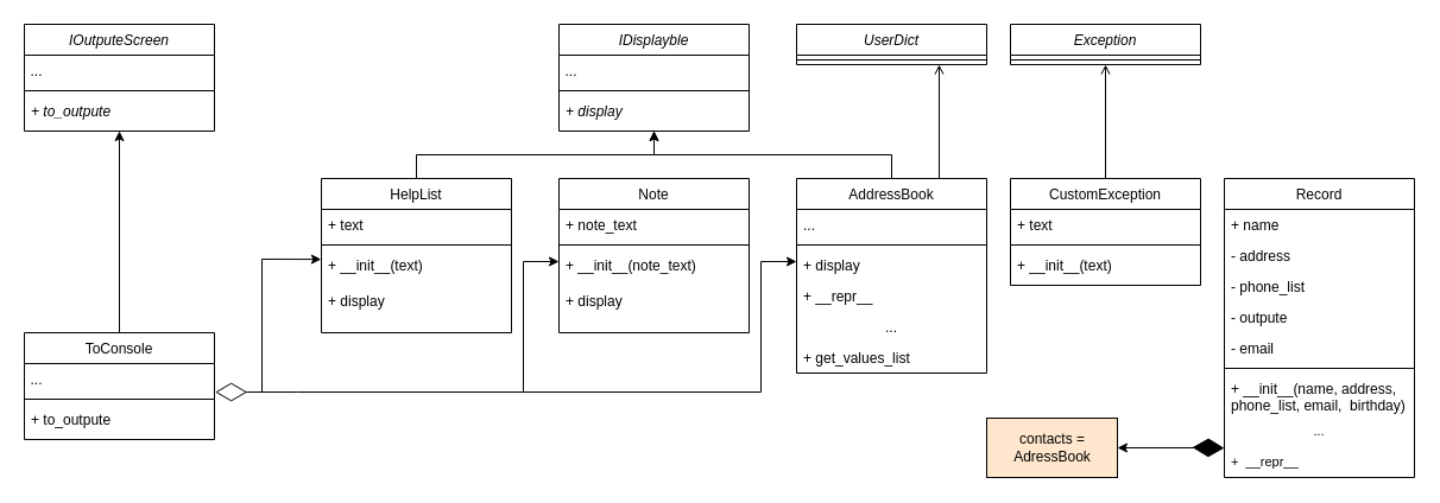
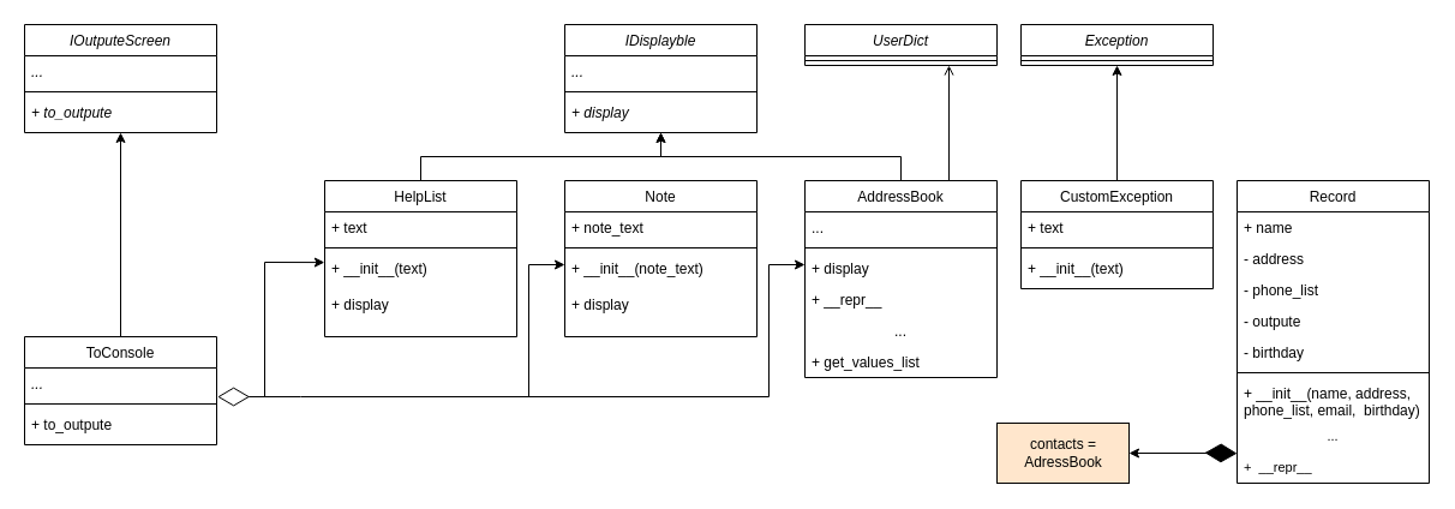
  <mxCell id="0" />
  <mxCell id="1" parent="0" />
  <mxCell id="2" style="edgeStyle=orthogonalEdgeStyle;rounded=0;orthogonalLoop=1;jettySize=auto;html=1;exitX=0.5;exitY=0;exitDx=0;exitDy=0;entryX=0.5;entryY=1;entryDx=0;entryDy=0;" edge="1" parent="1" source="4" target="25"><mxGeometry relative="1" as="geometry" /></mxCell>
  <mxCell id="3" style="edgeStyle=orthogonalEdgeStyle;rounded=0;orthogonalLoop=1;jettySize=auto;html=1;exitX=0.75;exitY=0;exitDx=0;exitDy=0;entryX=0.75;entryY=1;entryDx=0;entryDy=0;fontSize=11;endArrow=open;" edge="1" parent="1" source="4" target="45"><mxGeometry relative="1" as="geometry" /></mxCell>
  <mxCell id="4" value="AddressBook" style="swimlane;fontStyle=0;align=center;verticalAlign=top;childLayout=stackLayout;horizontal=1;startSize=26;horizontalStack=0;resizeParent=1;resizeLast=0;collapsible=1;marginBottom=0;rounded=0;shadow=0;strokeWidth=1;" parent="1" vertex="1"><mxGeometry x="670" y="150" width="160" height="164" as="geometry"><mxRectangle x="220" y="120" width="160" height="26" as="alternateBounds" /></mxGeometry></mxCell>
  <mxCell id="5" value="..." style="text;align=left;verticalAlign=top;spacingLeft=4;spacingRight=4;overflow=hidden;rotatable=0;points=[[0,0.5],[1,0.5]];portConstraint=eastwest;" parent="4" vertex="1"><mxGeometry y="26" width="160" height="26" as="geometry" /></mxCell>
  <mxCell id="6" value="" style="line;html=1;strokeWidth=1;align=left;verticalAlign=middle;spacingTop=-1;spacingLeft=3;spacingRight=3;rotatable=0;labelPosition=right;points=[];portConstraint=eastwest;" parent="4" vertex="1"><mxGeometry y="52" width="160" height="8" as="geometry" /></mxCell>
  <mxCell id="7" value="+ display" style="text;align=left;verticalAlign=top;spacingLeft=4;spacingRight=4;overflow=hidden;rotatable=0;points=[[0,0.5],[1,0.5]];portConstraint=eastwest;rounded=0;shadow=0;html=0;" vertex="1" parent="4"><mxGeometry y="60" width="160" height="26" as="geometry" /></mxCell>
  <mxCell id="8" value="+ __repr__" style="text;align=left;verticalAlign=top;spacingLeft=4;spacingRight=4;overflow=hidden;rotatable=0;points=[[0,0.5],[1,0.5]];portConstraint=eastwest;rounded=0;shadow=0;html=0;" vertex="1" parent="4"><mxGeometry y="86" width="160" height="26" as="geometry" /></mxCell>
  <mxCell id="9" value="..." style="text;align=center;verticalAlign=top;spacingLeft=4;spacingRight=4;overflow=hidden;rotatable=0;points=[[0,0.5],[1,0.5]];portConstraint=eastwest;rounded=0;shadow=0;html=0;" vertex="1" parent="4"><mxGeometry y="112" width="160" height="26" as="geometry" /></mxCell>
  <mxCell id="10" value="+ get_values_list" style="text;align=left;verticalAlign=top;spacingLeft=4;spacingRight=4;overflow=hidden;rotatable=0;points=[[0,0.5],[1,0.5]];portConstraint=eastwest;" parent="4" vertex="1"><mxGeometry y="138" width="160" height="26" as="geometry" /></mxCell>
  <mxCell id="11" value="IOutputeScreen" style="swimlane;fontStyle=2;align=center;verticalAlign=top;childLayout=stackLayout;horizontal=1;startSize=26;horizontalStack=0;resizeParent=1;resizeLast=0;collapsible=1;marginBottom=0;rounded=0;shadow=0;strokeWidth=1;" parent="1" vertex="1"><mxGeometry x="20" y="20" width="160" height="90" as="geometry"><mxRectangle x="550" y="140" width="160" height="26" as="alternateBounds" /></mxGeometry></mxCell>
  <mxCell id="12" value="..." style="text;align=left;verticalAlign=top;spacingLeft=4;spacingRight=4;overflow=hidden;rotatable=0;points=[[0,0.5],[1,0.5]];portConstraint=eastwest;fontStyle=2" parent="11" vertex="1"><mxGeometry y="26" width="160" height="26" as="geometry" /></mxCell>
  <mxCell id="13" value="" style="line;html=1;strokeWidth=1;align=left;verticalAlign=middle;spacingTop=-1;spacingLeft=3;spacingRight=3;rotatable=0;labelPosition=right;points=[];portConstraint=eastwest;" parent="11" vertex="1"><mxGeometry y="52" width="160" height="8" as="geometry" /></mxCell>
  <mxCell id="14" value="+ to_outpute" style="text;align=left;verticalAlign=top;spacingLeft=4;spacingRight=4;overflow=hidden;rotatable=0;points=[[0,0.5],[1,0.5]];portConstraint=eastwest;fontStyle=2" parent="11" vertex="1"><mxGeometry y="60" width="160" height="26" as="geometry" /></mxCell>
  <mxCell id="15" value="Note" style="swimlane;fontStyle=0;align=center;verticalAlign=top;childLayout=stackLayout;horizontal=1;startSize=26;horizontalStack=0;resizeParent=1;resizeLast=0;collapsible=1;marginBottom=0;rounded=0;shadow=0;strokeWidth=1;" vertex="1" parent="1"><mxGeometry x="470" y="150" width="160" height="130" as="geometry"><mxRectangle x="550" y="140" width="160" height="26" as="alternateBounds" /></mxGeometry></mxCell>
  <mxCell id="16" value="+ note_text" style="text;align=left;verticalAlign=top;spacingLeft=4;spacingRight=4;overflow=hidden;rotatable=0;points=[[0,0.5],[1,0.5]];portConstraint=eastwest;" vertex="1" parent="15"><mxGeometry y="26" width="160" height="26" as="geometry" /></mxCell>
  <mxCell id="17" value="" style="line;html=1;strokeWidth=1;align=left;verticalAlign=middle;spacingTop=-1;spacingLeft=3;spacingRight=3;rotatable=0;labelPosition=right;points=[];portConstraint=eastwest;" vertex="1" parent="15"><mxGeometry y="52" width="160" height="8" as="geometry" /></mxCell>
  <mxCell id="18" value="+ __init__(note_text)" style="text;align=left;verticalAlign=top;spacingLeft=4;spacingRight=4;overflow=hidden;rotatable=0;points=[[0,0.5],[1,0.5]];portConstraint=eastwest;" vertex="1" parent="15"><mxGeometry y="60" width="160" height="30" as="geometry" /></mxCell>
  <mxCell id="19" value="+ display" style="text;align=left;verticalAlign=top;spacingLeft=4;spacingRight=4;overflow=hidden;rotatable=0;points=[[0,0.5],[1,0.5]];portConstraint=eastwest;" vertex="1" parent="15"><mxGeometry y="90" width="160" height="30" as="geometry" /></mxCell>
  <mxCell id="20" style="edgeStyle=orthogonalEdgeStyle;rounded=0;orthogonalLoop=1;jettySize=auto;html=1;entryX=0.5;entryY=1;entryDx=0;entryDy=0;fontSize=11;" edge="1" parent="1" source="21" target="11"><mxGeometry relative="1" as="geometry" /></mxCell>
  <mxCell id="21" value="ToConsole" style="swimlane;fontStyle=0;align=center;verticalAlign=top;childLayout=stackLayout;horizontal=1;startSize=26;horizontalStack=0;resizeParent=1;resizeLast=0;collapsible=1;marginBottom=0;rounded=0;shadow=0;strokeWidth=1;" vertex="1" parent="1"><mxGeometry x="20" y="280" width="160" height="90" as="geometry"><mxRectangle x="550" y="140" width="160" height="26" as="alternateBounds" /></mxGeometry></mxCell>
  <mxCell id="22" value="..." style="text;align=left;verticalAlign=top;spacingLeft=4;spacingRight=4;overflow=hidden;rotatable=0;points=[[0,0.5],[1,0.5]];portConstraint=eastwest;fontStyle=2" vertex="1" parent="21"><mxGeometry y="26" width="160" height="26" as="geometry" /></mxCell>
  <mxCell id="23" value="" style="line;html=1;strokeWidth=1;align=left;verticalAlign=middle;spacingTop=-1;spacingLeft=3;spacingRight=3;rotatable=0;labelPosition=right;points=[];portConstraint=eastwest;" vertex="1" parent="21"><mxGeometry y="52" width="160" height="8" as="geometry" /></mxCell>
  <mxCell id="24" value="+ to_outpute" style="text;align=left;verticalAlign=top;spacingLeft=4;spacingRight=4;overflow=hidden;rotatable=0;points=[[0,0.5],[1,0.5]];portConstraint=eastwest;fontStyle=0" vertex="1" parent="21"><mxGeometry y="60" width="160" height="26" as="geometry" /></mxCell>
  <mxCell id="25" value="IDisplayble" style="swimlane;fontStyle=2;align=center;verticalAlign=top;childLayout=stackLayout;horizontal=1;startSize=26;horizontalStack=0;resizeParent=1;resizeLast=0;collapsible=1;marginBottom=0;rounded=0;shadow=0;strokeWidth=1;" vertex="1" parent="1"><mxGeometry x="470" y="20" width="160" height="90" as="geometry"><mxRectangle x="550" y="140" width="160" height="26" as="alternateBounds" /></mxGeometry></mxCell>
  <mxCell id="26" value="..." style="text;align=left;verticalAlign=top;spacingLeft=4;spacingRight=4;overflow=hidden;rotatable=0;points=[[0,0.5],[1,0.5]];portConstraint=eastwest;fontStyle=2" vertex="1" parent="25"><mxGeometry y="26" width="160" height="26" as="geometry" /></mxCell>
  <mxCell id="27" value="" style="line;html=1;strokeWidth=1;align=left;verticalAlign=middle;spacingTop=-1;spacingLeft=3;spacingRight=3;rotatable=0;labelPosition=right;points=[];portConstraint=eastwest;" vertex="1" parent="25"><mxGeometry y="52" width="160" height="8" as="geometry" /></mxCell>
  <mxCell id="28" value="+ display" style="text;align=left;verticalAlign=top;spacingLeft=4;spacingRight=4;overflow=hidden;rotatable=0;points=[[0,0.5],[1,0.5]];portConstraint=eastwest;fontStyle=2" vertex="1" parent="25"><mxGeometry y="60" width="160" height="26" as="geometry" /></mxCell>
  <mxCell id="29" style="edgeStyle=orthogonalEdgeStyle;rounded=0;orthogonalLoop=1;jettySize=auto;html=1;exitX=0.5;exitY=0;exitDx=0;exitDy=0;entryX=0.5;entryY=1;entryDx=0;entryDy=0;" edge="1" parent="1" source="30" target="25"><mxGeometry relative="1" as="geometry" /></mxCell>
  <mxCell id="30" value="HelpList" style="swimlane;fontStyle=0;align=center;verticalAlign=top;childLayout=stackLayout;horizontal=1;startSize=26;horizontalStack=0;resizeParent=1;resizeLast=0;collapsible=1;marginBottom=0;rounded=0;shadow=0;strokeWidth=1;" vertex="1" parent="1"><mxGeometry x="270" y="150" width="160" height="130" as="geometry"><mxRectangle x="550" y="140" width="160" height="26" as="alternateBounds" /></mxGeometry></mxCell>
  <mxCell id="31" value="+ text" style="text;align=left;verticalAlign=top;spacingLeft=4;spacingRight=4;overflow=hidden;rotatable=0;points=[[0,0.5],[1,0.5]];portConstraint=eastwest;" vertex="1" parent="30"><mxGeometry y="26" width="160" height="26" as="geometry" /></mxCell>
  <mxCell id="32" value="" style="line;html=1;strokeWidth=1;align=left;verticalAlign=middle;spacingTop=-1;spacingLeft=3;spacingRight=3;rotatable=0;labelPosition=right;points=[];portConstraint=eastwest;" vertex="1" parent="30"><mxGeometry y="52" width="160" height="8" as="geometry" /></mxCell>
  <mxCell id="33" value="+ __init__(text)" style="text;align=left;verticalAlign=top;spacingLeft=4;spacingRight=4;overflow=hidden;rotatable=0;points=[[0,0.5],[1,0.5]];portConstraint=eastwest;" vertex="1" parent="30"><mxGeometry y="60" width="160" height="30" as="geometry" /></mxCell>
  <mxCell id="34" value="+ display" style="text;align=left;verticalAlign=top;spacingLeft=4;spacingRight=4;overflow=hidden;rotatable=0;points=[[0,0.5],[1,0.5]];portConstraint=eastwest;" vertex="1" parent="30"><mxGeometry y="90" width="160" height="30" as="geometry" /></mxCell>
  <mxCell id="35" value="Record" style="swimlane;fontStyle=0;align=center;verticalAlign=top;childLayout=stackLayout;horizontal=1;startSize=26;horizontalStack=0;resizeParent=1;resizeLast=0;collapsible=1;marginBottom=0;rounded=0;shadow=0;strokeWidth=1;" vertex="1" parent="1"><mxGeometry x="1030" y="150" width="160" height="252" as="geometry"><mxRectangle x="220" y="120" width="160" height="26" as="alternateBounds" /></mxGeometry></mxCell>
  <mxCell id="36" value="+ name&#10;" style="text;align=left;verticalAlign=top;spacingLeft=4;spacingRight=4;overflow=hidden;rotatable=0;points=[[0,0.5],[1,0.5]];portConstraint=eastwest;" vertex="1" parent="35"><mxGeometry y="26" width="160" height="26" as="geometry" /></mxCell>
  <mxCell id="37" value="- address&#10;" style="text;align=left;verticalAlign=top;spacingLeft=4;spacingRight=4;overflow=hidden;rotatable=0;points=[[0,0.5],[1,0.5]];portConstraint=eastwest;" vertex="1" parent="35"><mxGeometry y="52" width="160" height="26" as="geometry" /></mxCell>
  <mxCell id="38" value="- phone_list&#10;" style="text;align=left;verticalAlign=top;spacingLeft=4;spacingRight=4;overflow=hidden;rotatable=0;points=[[0,0.5],[1,0.5]];portConstraint=eastwest;" vertex="1" parent="35"><mxGeometry y="78" width="160" height="26" as="geometry" /></mxCell>
  <mxCell id="39" value="- outpute" style="text;align=left;verticalAlign=top;spacingLeft=4;spacingRight=4;overflow=hidden;rotatable=0;points=[[0,0.5],[1,0.5]];portConstraint=eastwest;" vertex="1" parent="35"><mxGeometry y="104" width="160" height="26" as="geometry" /></mxCell>
- <mxCell id="40" value="- email" style="text;align=left;verticalAlign=top;spacingLeft=4;spacingRight=4;overflow=hidden;rotatable=0;points=[[0,0.5],[1,0.5]];portConstraint=eastwest;" vertex="1" parent="35"><mxGeometry y="130" width="160" height="26" as="geometry" /></mxCell>
+ <mxCell id="40" value="- birthday" style="text;align=left;verticalAlign=top;spacingLeft=4;spacingRight=4;overflow=hidden;rotatable=0;points=[[0,0.5],[1,0.5]];portConstraint=eastwest;" vertex="1" parent="35"><mxGeometry y="130" width="160" height="26" as="geometry" /></mxCell>
  <mxCell id="41" value="" style="line;html=1;strokeWidth=1;align=left;verticalAlign=middle;spacingTop=-1;spacingLeft=3;spacingRight=3;rotatable=0;labelPosition=right;points=[];portConstraint=eastwest;" vertex="1" parent="35"><mxGeometry y="156" width="160" height="8" as="geometry" /></mxCell>
  <mxCell id="42" value="+ __init__(name, address,&#10;phone_list, email,  birthday)" style="text;align=left;verticalAlign=top;spacingLeft=4;spacingRight=4;overflow=hidden;rotatable=0;points=[[0,0.5],[1,0.5]];portConstraint=eastwest;rounded=0;shadow=0;html=0;" vertex="1" parent="35"><mxGeometry y="164" width="160" height="36" as="geometry" /></mxCell>
  <mxCell id="43" value="..." style="text;align=center;verticalAlign=top;spacingLeft=4;spacingRight=4;overflow=hidden;rotatable=0;points=[[0,0.5],[1,0.5]];portConstraint=eastwest;rounded=0;shadow=0;html=0;fontSize=11;" vertex="1" parent="35"><mxGeometry y="200" width="160" height="26" as="geometry" /></mxCell>
  <mxCell id="44" value="+  __repr__" style="text;align=left;verticalAlign=top;spacingLeft=4;spacingRight=4;overflow=hidden;rotatable=0;points=[[0,0.5],[1,0.5]];portConstraint=eastwest;rounded=0;shadow=0;html=0;fontSize=11;" vertex="1" parent="35"><mxGeometry y="226" width="160" height="26" as="geometry" /></mxCell>
  <mxCell id="45" value="UserDict" style="swimlane;fontStyle=2;align=center;verticalAlign=top;childLayout=stackLayout;horizontal=1;startSize=26;horizontalStack=0;resizeParent=1;resizeLast=0;collapsible=1;marginBottom=0;rounded=0;shadow=0;strokeWidth=1;" vertex="1" parent="1"><mxGeometry x="670" y="20" width="160" height="34" as="geometry"><mxRectangle x="550" y="140" width="160" height="26" as="alternateBounds" /></mxGeometry></mxCell>
  <mxCell id="46" value="" style="line;html=1;strokeWidth=1;align=left;verticalAlign=middle;spacingTop=-1;spacingLeft=3;spacingRight=3;rotatable=0;labelPosition=right;points=[];portConstraint=eastwest;" vertex="1" parent="45"><mxGeometry y="26" width="160" height="8" as="geometry" /></mxCell>
  <mxCell id="47" value="Exception" style="swimlane;fontStyle=2;align=center;verticalAlign=top;childLayout=stackLayout;horizontal=1;startSize=26;horizontalStack=0;resizeParent=1;resizeLast=0;collapsible=1;marginBottom=0;rounded=0;shadow=0;strokeWidth=1;" vertex="1" parent="1"><mxGeometry x="850" y="20" width="160" height="34" as="geometry"><mxRectangle x="550" y="140" width="160" height="26" as="alternateBounds" /></mxGeometry></mxCell>
  <mxCell id="48" value="" style="line;html=1;strokeWidth=1;align=left;verticalAlign=middle;spacingTop=-1;spacingLeft=3;spacingRight=3;rotatable=0;labelPosition=right;points=[];portConstraint=eastwest;" vertex="1" parent="47"><mxGeometry y="26" width="160" height="8" as="geometry" /></mxCell>
- <mxCell id="49" style="edgeStyle=orthogonalEdgeStyle;rounded=0;orthogonalLoop=1;jettySize=auto;html=1;exitX=0.5;exitY=0;exitDx=0;exitDy=0;entryX=0.5;entryY=1;entryDx=0;entryDy=0;fontSize=11;endArrow=open;" edge="1" parent="1" source="50" target="47"><mxGeometry relative="1" as="geometry" /></mxCell>
+ <mxCell id="49" style="edgeStyle=orthogonalEdgeStyle;rounded=0;orthogonalLoop=1;jettySize=auto;html=1;exitX=0.5;exitY=0;exitDx=0;exitDy=0;entryX=0.5;entryY=1;entryDx=0;entryDy=0;fontSize=11;" edge="1" parent="1" source="50" target="47"><mxGeometry relative="1" as="geometry" /></mxCell>
  <mxCell id="50" value="CustomException" style="swimlane;fontStyle=0;align=center;verticalAlign=top;childLayout=stackLayout;horizontal=1;startSize=26;horizontalStack=0;resizeParent=1;resizeLast=0;collapsible=1;marginBottom=0;rounded=0;shadow=0;strokeWidth=1;" vertex="1" parent="1"><mxGeometry x="850" y="150" width="160" height="90" as="geometry"><mxRectangle x="220" y="120" width="160" height="26" as="alternateBounds" /></mxGeometry></mxCell>
  <mxCell id="51" value="+ text" style="text;align=left;verticalAlign=top;spacingLeft=4;spacingRight=4;overflow=hidden;rotatable=0;points=[[0,0.5],[1,0.5]];portConstraint=eastwest;" vertex="1" parent="50"><mxGeometry y="26" width="160" height="26" as="geometry" /></mxCell>
  <mxCell id="52" value="" style="line;html=1;strokeWidth=1;align=left;verticalAlign=middle;spacingTop=-1;spacingLeft=3;spacingRight=3;rotatable=0;labelPosition=right;points=[];portConstraint=eastwest;" vertex="1" parent="50"><mxGeometry y="52" width="160" height="8" as="geometry" /></mxCell>
  <mxCell id="53" value="+ __init__(text)" style="text;align=left;verticalAlign=top;spacingLeft=4;spacingRight=4;overflow=hidden;rotatable=0;points=[[0,0.5],[1,0.5]];portConstraint=eastwest;rounded=0;shadow=0;html=0;" vertex="1" parent="50"><mxGeometry y="60" width="160" height="26" as="geometry" /></mxCell>
  <mxCell id="54" value="" style="endArrow=diamondThin;endFill=0;endSize=24;html=1;rounded=0;fontSize=11;entryX=1.004;entryY=0.925;entryDx=0;entryDy=0;entryPerimeter=0;" edge="1" parent="1" target="22"><mxGeometry width="160" relative="1" as="geometry"><mxPoint x="640" y="330" as="sourcePoint" /><mxPoint x="270" y="340" as="targetPoint" /><Array as="points"><mxPoint x="250" y="330" /></Array></mxGeometry></mxCell>
  <mxCell id="55" value="" style="endArrow=classic;html=1;rounded=0;fontSize=11;entryX=-0.001;entryY=0.27;entryDx=0;entryDy=0;entryPerimeter=0;" edge="1" parent="1" target="33"><mxGeometry width="50" height="50" relative="1" as="geometry"><mxPoint x="220" y="330" as="sourcePoint" /><mxPoint x="220" y="220" as="targetPoint" /><Array as="points"><mxPoint x="220" y="218" /></Array></mxGeometry></mxCell>
  <mxCell id="56" value="" style="endArrow=classic;html=1;rounded=0;fontSize=11;" edge="1" parent="1"><mxGeometry width="50" height="50" relative="1" as="geometry"><mxPoint x="440" y="330" as="sourcePoint" /><mxPoint x="470" y="220" as="targetPoint" /><Array as="points"><mxPoint x="440" y="220" /></Array></mxGeometry></mxCell>
  <mxCell id="57" value="" style="endArrow=classic;html=1;rounded=0;fontSize=11;" edge="1" parent="1"><mxGeometry width="50" height="50" relative="1" as="geometry"><mxPoint x="640" y="330" as="sourcePoint" /><mxPoint x="670" y="220" as="targetPoint" /><Array as="points"><mxPoint x="640" y="220" /></Array></mxGeometry></mxCell>
  <mxCell id="58" value="&lt;font style=&quot;font-size: 12px;&quot;&gt;contacts = &lt;br&gt;AdressBook&lt;/font&gt;" style="html=1;fontSize=11;fillColor=#ffe6cc;" vertex="1" parent="1"><mxGeometry x="830" y="352" width="110" height="50" as="geometry" /></mxCell>
  <mxCell id="59" value="" style="endArrow=diamondThin;endFill=1;endSize=24;html=1;rounded=0;fontSize=12;" edge="1" parent="1"><mxGeometry width="160" relative="1" as="geometry"><mxPoint x="1010" y="376.8" as="sourcePoint" /><mxPoint x="1030" y="377.2" as="targetPoint" /></mxGeometry></mxCell>
  <mxCell id="60" value="" style="edgeStyle=none;rounded=0;orthogonalLoop=1;jettySize=auto;html=1;fontSize=12;entryX=1;entryY=0.5;entryDx=0;entryDy=0;" edge="1" parent="1" target="58"><mxGeometry relative="1" as="geometry"><mxPoint x="1010" y="377" as="sourcePoint" /><mxPoint x="940" y="380" as="targetPoint" /></mxGeometry></mxCell>
